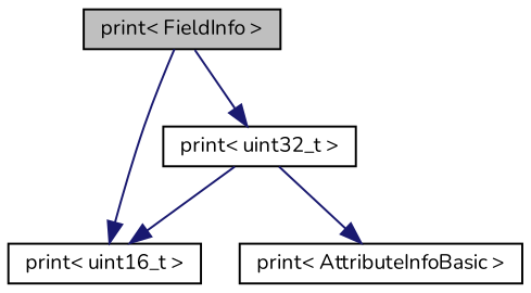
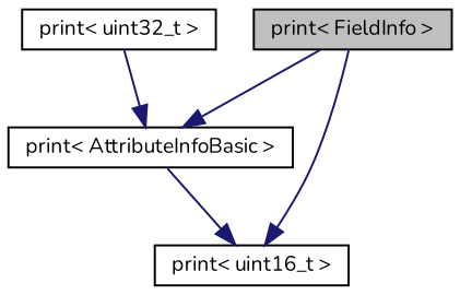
  digraph {
    fontname=Nunito
    rankdir=TB
    node [color=black fillcolor=white fontname=Nunito fontsize=10 shape=record style=filled]
    edge [color=midnightblue fontname=Nunito fontsize=10 labelfontname=Helvetica labelfontsize=10 style=solid]
    n1 [fillcolor=grey75 fontcolor=black height=0.2 label="print\< FieldInfo \>" width=0.4]
    n2 [height=0.2 label="print\< AttributeInfoBasic \>" width=0.4]
    n3 [height=0.2 label="print\< uint16_t \>" width=0.4]
    n4 [height=0.2 label="print\< uint32_t \>" width=0.4]
-   n1 -> n4
+   n1 -> n2
    n1 -> n3
-   n4 -> n3
+   n2 -> n3
    n4 -> n2
  }
